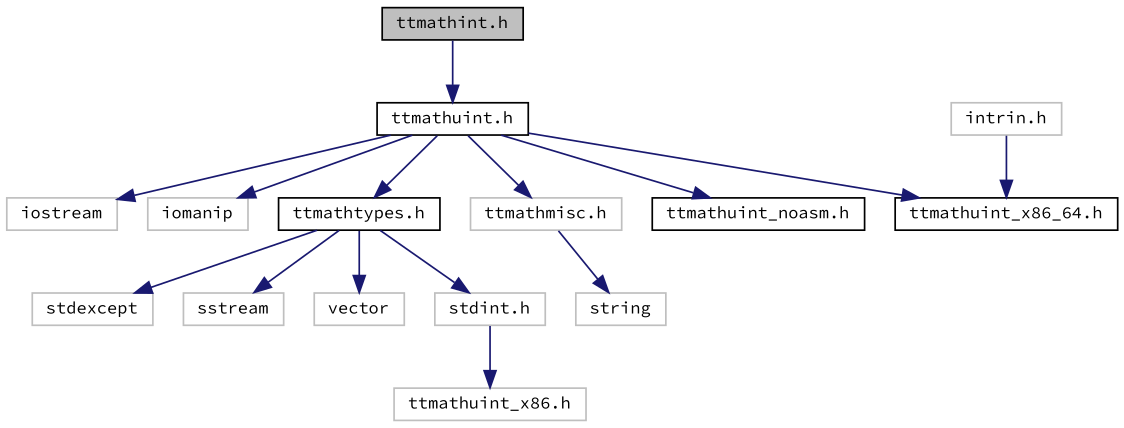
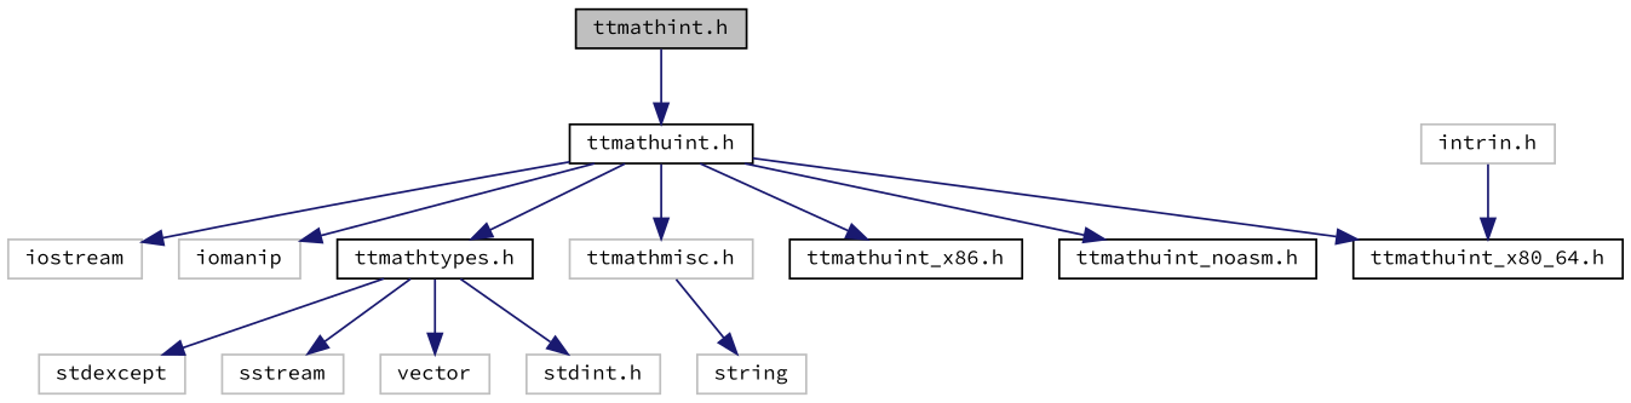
  digraph {
    fontname="Source Code Pro"
    node [color=grey75 fillcolor=white fontname="Source Code Pro" fontsize=10 shape=record style=filled]
    edge [color=midnightblue fontname="Source Code Pro" fontsize=10 labelfontname=Helvetica labelfontsize=10 style=solid]
    n1 [color=black fillcolor=grey75 fontcolor=black height=0.2 label="ttmathint.h" width=0.4]
    n2 [color=black height=0.2 label="ttmathuint.h" width=0.4]
    n3 [height=0.2 label=iostream width=0.4]
    n4 [height=0.2 label=iomanip width=0.4]
    n5 [color=black height=0.2 label="ttmathtypes.h" width=0.4]
    n6 [height=0.2 label="ttmathmisc.h" width=0.4]
-   n7 [height=0.2 label="ttmathuint_x86.h" width=0.4]
-   n8 [color=black height=0.2 label="ttmathuint_x86_64.h" width=0.4]
+   n7 [color=black height=0.2 label="ttmathuint_x86.h" width=0.4]
+   n8 [color=black height=0.2 label="ttmathuint_x80_64.h" width=0.4]
    n9 [color=black height=0.2 label="ttmathuint_noasm.h" width=0.4]
    n10 [height=0.2 label=stdexcept width=0.4]
    n11 [height=0.2 label=sstream width=0.4]
    n12 [height=0.2 label=vector width=0.4]
    n13 [height=0.2 label="stdint.h" width=0.4]
    n14 [height=0.2 label=string width=0.4]
    n15 [height=0.2 label="intrin.h" width=0.4]
    n1 -> n2
    n2 -> n3
    n2 -> n4
    n2 -> n5
    n2 -> n6
-   n13 -> n7
+   n2 -> n7
    n2 -> n8
    n2 -> n9
    n5 -> n10
    n5 -> n11
    n5 -> n12
    n5 -> n13
    n6 -> n14
    n15 -> n8
  }
